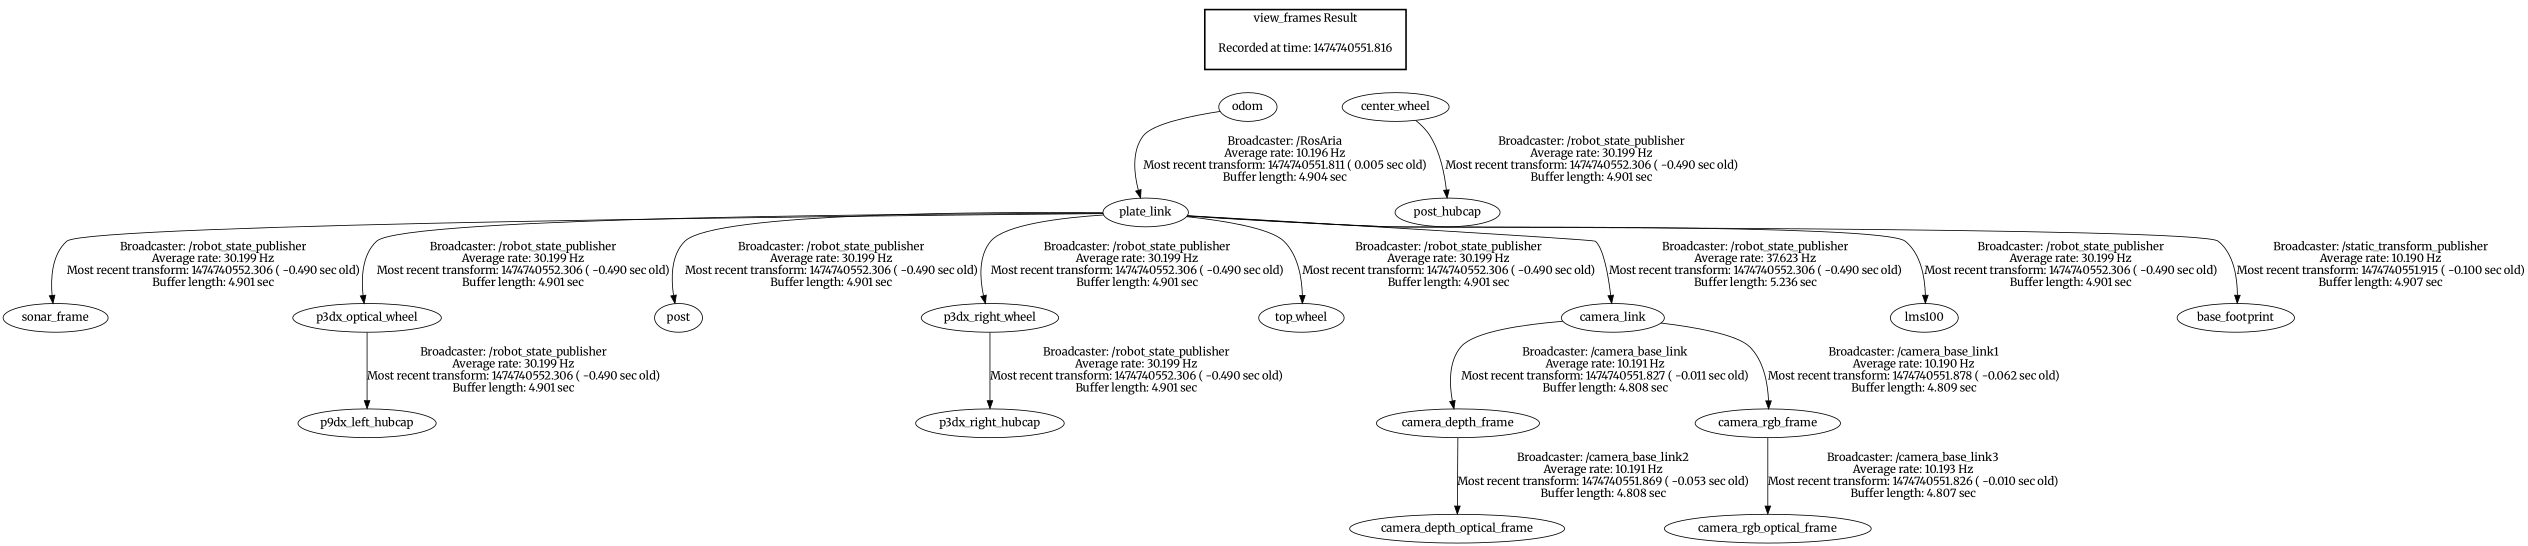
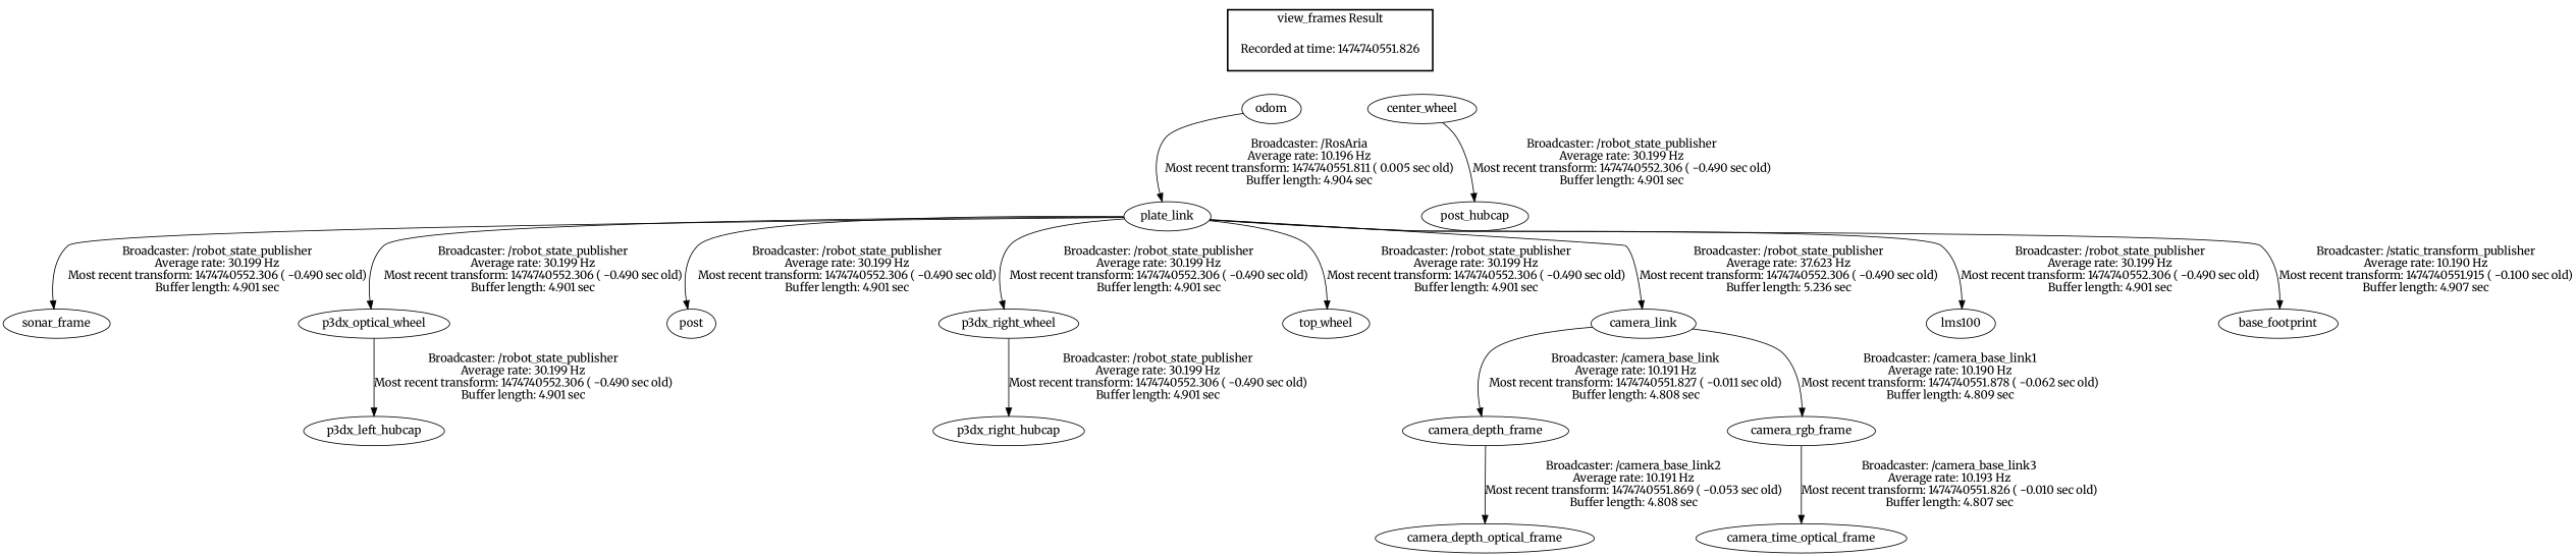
  digraph {
    fontname=Merriweather
    node [fontname=Merriweather]
    edge [fontname=Merriweather]
-   "Recorded at time: 1474740551.816" [shape=plaintext]
+   "Recorded at time: 1474740551.816" [shape=plaintext label="Recorded at time: 1474740551.826"]
    odom
    center_wheel
    n4 [label=plate_link]
    sonar_frame
    n6 [label=p3dx_optical_wheel]
    post
    p3dx_right_wheel
    n9 [label=top_wheel]
    camera_link
    lms100
    base_footprint
-   p3dx_left_hubcap [label=p9dx_left_hubcap]
+   p3dx_left_hubcap
    p3dx_right_hubcap
    camera_depth_frame
    camera_rgb_frame
    camera_depth_optical_frame
-   camera_rgb_optical_frame
+   camera_rgb_optical_frame [label=camera_time_optical_frame]
    n19 [label=post_hubcap]
    subgraph cluster_1 {
      color=black
      label="view_frames Result"
      style=bold
      "Recorded at time: 1474740551.816"
    }
    "Recorded at time: 1474740551.816" -> odom [style=invis]
    "Recorded at time: 1474740551.816" -> center_wheel [style=invis]
    odom -> n4 [label="Broadcaster: /RosAria\nAverage rate: 10.196 Hz\nMost recent transform: 1474740551.811 ( 0.005 sec old)\nBuffer length: 4.904 sec\n"]
    center_wheel -> n19 [label="Broadcaster: /robot_state_publisher\nAverage rate: 30.199 Hz\nMost recent transform: 1474740552.306 ( -0.490 sec old)\nBuffer length: 4.901 sec\n"]
    n4 -> sonar_frame [label="Broadcaster: /robot_state_publisher\nAverage rate: 30.199 Hz\nMost recent transform: 1474740552.306 ( -0.490 sec old)\nBuffer length: 4.901 sec\n"]
    n4 -> n6 [label="Broadcaster: /robot_state_publisher\nAverage rate: 30.199 Hz\nMost recent transform: 1474740552.306 ( -0.490 sec old)\nBuffer length: 4.901 sec\n"]
    n4 -> post [label="Broadcaster: /robot_state_publisher\nAverage rate: 30.199 Hz\nMost recent transform: 1474740552.306 ( -0.490 sec old)\nBuffer length: 4.901 sec\n"]
    n4 -> p3dx_right_wheel [label="Broadcaster: /robot_state_publisher\nAverage rate: 30.199 Hz\nMost recent transform: 1474740552.306 ( -0.490 sec old)\nBuffer length: 4.901 sec\n"]
    n4 -> n9 [label="Broadcaster: /robot_state_publisher\nAverage rate: 30.199 Hz\nMost recent transform: 1474740552.306 ( -0.490 sec old)\nBuffer length: 4.901 sec\n"]
    n4 -> camera_link [label="Broadcaster: /robot_state_publisher\nAverage rate: 37.623 Hz\nMost recent transform: 1474740552.306 ( -0.490 sec old)\nBuffer length: 5.236 sec\n"]
    n4 -> lms100 [label="Broadcaster: /robot_state_publisher\nAverage rate: 30.199 Hz\nMost recent transform: 1474740552.306 ( -0.490 sec old)\nBuffer length: 4.901 sec\n"]
    n4 -> base_footprint [label="Broadcaster: /static_transform_publisher\nAverage rate: 10.190 Hz\nMost recent transform: 1474740551.915 ( -0.100 sec old)\nBuffer length: 4.907 sec\n"]
    n6 -> p3dx_left_hubcap [label="Broadcaster: /robot_state_publisher\nAverage rate: 30.199 Hz\nMost recent transform: 1474740552.306 ( -0.490 sec old)\nBuffer length: 4.901 sec\n"]
    p3dx_right_wheel -> p3dx_right_hubcap [label="Broadcaster: /robot_state_publisher\nAverage rate: 30.199 Hz\nMost recent transform: 1474740552.306 ( -0.490 sec old)\nBuffer length: 4.901 sec\n"]
    camera_link -> camera_depth_frame [label="Broadcaster: /camera_base_link\nAverage rate: 10.191 Hz\nMost recent transform: 1474740551.827 ( -0.011 sec old)\nBuffer length: 4.808 sec\n"]
    camera_link -> camera_rgb_frame [label="Broadcaster: /camera_base_link1\nAverage rate: 10.190 Hz\nMost recent transform: 1474740551.878 ( -0.062 sec old)\nBuffer length: 4.809 sec\n"]
    camera_depth_frame -> camera_depth_optical_frame [label="Broadcaster: /camera_base_link2\nAverage rate: 10.191 Hz\nMost recent transform: 1474740551.869 ( -0.053 sec old)\nBuffer length: 4.808 sec\n"]
    camera_rgb_frame -> camera_rgb_optical_frame [label="Broadcaster: /camera_base_link3\nAverage rate: 10.193 Hz\nMost recent transform: 1474740551.826 ( -0.010 sec old)\nBuffer length: 4.807 sec\n"]
  }
